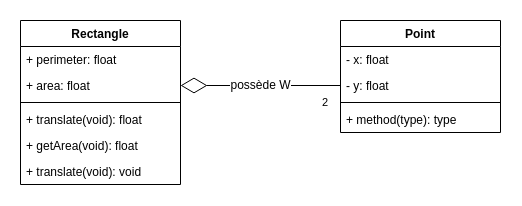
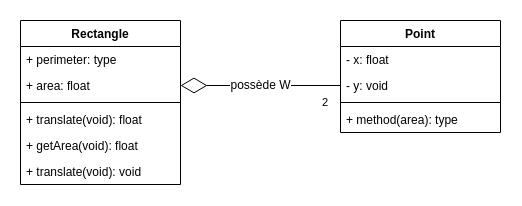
  <mxCell id="0" />
  <mxCell id="1" parent="0" />
  <mxCell id="2" value="Rectangle" style="swimlane;fontStyle=1;align=center;verticalAlign=top;childLayout=stackLayout;horizontal=1;startSize=26;horizontalStack=0;resizeParent=1;resizeParentMax=0;resizeLast=0;collapsible=1;marginBottom=0;fontSize=12;" vertex="1" parent="1"><mxGeometry x="20" y="20" width="160" height="164" as="geometry" /></mxCell>
- <mxCell id="3" value="+ perimeter: float" style="text;strokeColor=none;fillColor=none;align=left;verticalAlign=top;spacingLeft=4;spacingRight=4;overflow=hidden;rotatable=0;points=[[0,0.5],[1,0.5]];portConstraint=eastwest;" vertex="1" parent="2"><mxGeometry y="26" width="160" height="26" as="geometry" /></mxCell>
+ <mxCell id="3" value="+ perimeter: type" style="text;strokeColor=none;fillColor=none;align=left;verticalAlign=top;spacingLeft=4;spacingRight=4;overflow=hidden;rotatable=0;points=[[0,0.5],[1,0.5]];portConstraint=eastwest;" vertex="1" parent="2"><mxGeometry y="26" width="160" height="26" as="geometry" /></mxCell>
  <mxCell id="4" value="+ area: float" style="text;strokeColor=none;fillColor=none;align=left;verticalAlign=top;spacingLeft=4;spacingRight=4;overflow=hidden;rotatable=0;points=[[0,0.5],[1,0.5]];portConstraint=eastwest;" vertex="1" parent="2"><mxGeometry y="52" width="160" height="26" as="geometry" /></mxCell>
  <mxCell id="5" value="" style="line;strokeWidth=1;fillColor=none;align=left;verticalAlign=middle;spacingTop=-1;spacingLeft=3;spacingRight=3;rotatable=0;labelPosition=right;points=[];portConstraint=eastwest;" vertex="1" parent="2"><mxGeometry y="78" width="160" height="8" as="geometry" /></mxCell>
  <mxCell id="6" value="+ translate(void): float" style="text;strokeColor=none;fillColor=none;align=left;verticalAlign=top;spacingLeft=4;spacingRight=4;overflow=hidden;rotatable=0;points=[[0,0.5],[1,0.5]];portConstraint=eastwest;" vertex="1" parent="2"><mxGeometry y="86" width="160" height="26" as="geometry" /></mxCell>
  <mxCell id="7" value="+ getArea(void): float" style="text;strokeColor=none;fillColor=none;align=left;verticalAlign=top;spacingLeft=4;spacingRight=4;overflow=hidden;rotatable=0;points=[[0,0.5],[1,0.5]];portConstraint=eastwest;" vertex="1" parent="2"><mxGeometry y="112" width="160" height="26" as="geometry" /></mxCell>
  <mxCell id="8" value="+ translate(void): void" style="text;strokeColor=none;fillColor=none;align=left;verticalAlign=top;spacingLeft=4;spacingRight=4;overflow=hidden;rotatable=0;points=[[0,0.5],[1,0.5]];portConstraint=eastwest;" vertex="1" parent="2"><mxGeometry y="138" width="160" height="26" as="geometry" /></mxCell>
  <mxCell id="9" value="Point" style="swimlane;fontStyle=1;align=center;verticalAlign=top;childLayout=stackLayout;horizontal=1;startSize=26;horizontalStack=0;resizeParent=1;resizeParentMax=0;resizeLast=0;collapsible=1;marginBottom=0;fontSize=12;" vertex="1" parent="1"><mxGeometry x="340" y="20" width="160" height="112" as="geometry" /></mxCell>
  <mxCell id="10" value="- x: float" style="text;strokeColor=none;fillColor=none;align=left;verticalAlign=top;spacingLeft=4;spacingRight=4;overflow=hidden;rotatable=0;points=[[0,0.5],[1,0.5]];portConstraint=eastwest;" vertex="1" parent="9"><mxGeometry y="26" width="160" height="26" as="geometry" /></mxCell>
- <mxCell id="11" value="- y: float" style="text;strokeColor=none;fillColor=none;align=left;verticalAlign=top;spacingLeft=4;spacingRight=4;overflow=hidden;rotatable=0;points=[[0,0.5],[1,0.5]];portConstraint=eastwest;" vertex="1" parent="9"><mxGeometry y="52" width="160" height="26" as="geometry" /></mxCell>
+ <mxCell id="11" value="- y: void" style="text;strokeColor=none;fillColor=none;align=left;verticalAlign=top;spacingLeft=4;spacingRight=4;overflow=hidden;rotatable=0;points=[[0,0.5],[1,0.5]];portConstraint=eastwest;" vertex="1" parent="9"><mxGeometry y="52" width="160" height="26" as="geometry" /></mxCell>
  <mxCell id="12" value="" style="line;strokeWidth=1;fillColor=none;align=left;verticalAlign=middle;spacingTop=-1;spacingLeft=3;spacingRight=3;rotatable=0;labelPosition=right;points=[];portConstraint=eastwest;" vertex="1" parent="9"><mxGeometry y="78" width="160" height="8" as="geometry" /></mxCell>
- <mxCell id="13" value="+ method(type): type" style="text;strokeColor=none;fillColor=none;align=left;verticalAlign=top;spacingLeft=4;spacingRight=4;overflow=hidden;rotatable=0;points=[[0,0.5],[1,0.5]];portConstraint=eastwest;" vertex="1" parent="9"><mxGeometry y="86" width="160" height="26" as="geometry" /></mxCell>
+ <mxCell id="13" value="+ method(area): type" style="text;strokeColor=none;fillColor=none;align=left;verticalAlign=top;spacingLeft=4;spacingRight=4;overflow=hidden;rotatable=0;points=[[0,0.5],[1,0.5]];portConstraint=eastwest;" vertex="1" parent="9"><mxGeometry y="86" width="160" height="26" as="geometry" /></mxCell>
  <mxCell id="14" value="possède W" style="endArrow=diamondThin;endFill=0;endSize=24;html=1;fontSize=12;exitX=0;exitY=0.5;exitDx=0;exitDy=0;" edge="1" parent="1" source="11"><mxGeometry width="160" relative="1" as="geometry"><mxPoint x="310" y="200" as="sourcePoint" /><mxPoint x="180" y="85" as="targetPoint" /></mxGeometry></mxCell>
  <mxCell id="15" value="2" style="edgeLabel;resizable=0;html=1;align=left;verticalAlign=top;" connectable="0" vertex="1" parent="1"><mxGeometry x="320" y="89" as="geometry" /></mxCell>
